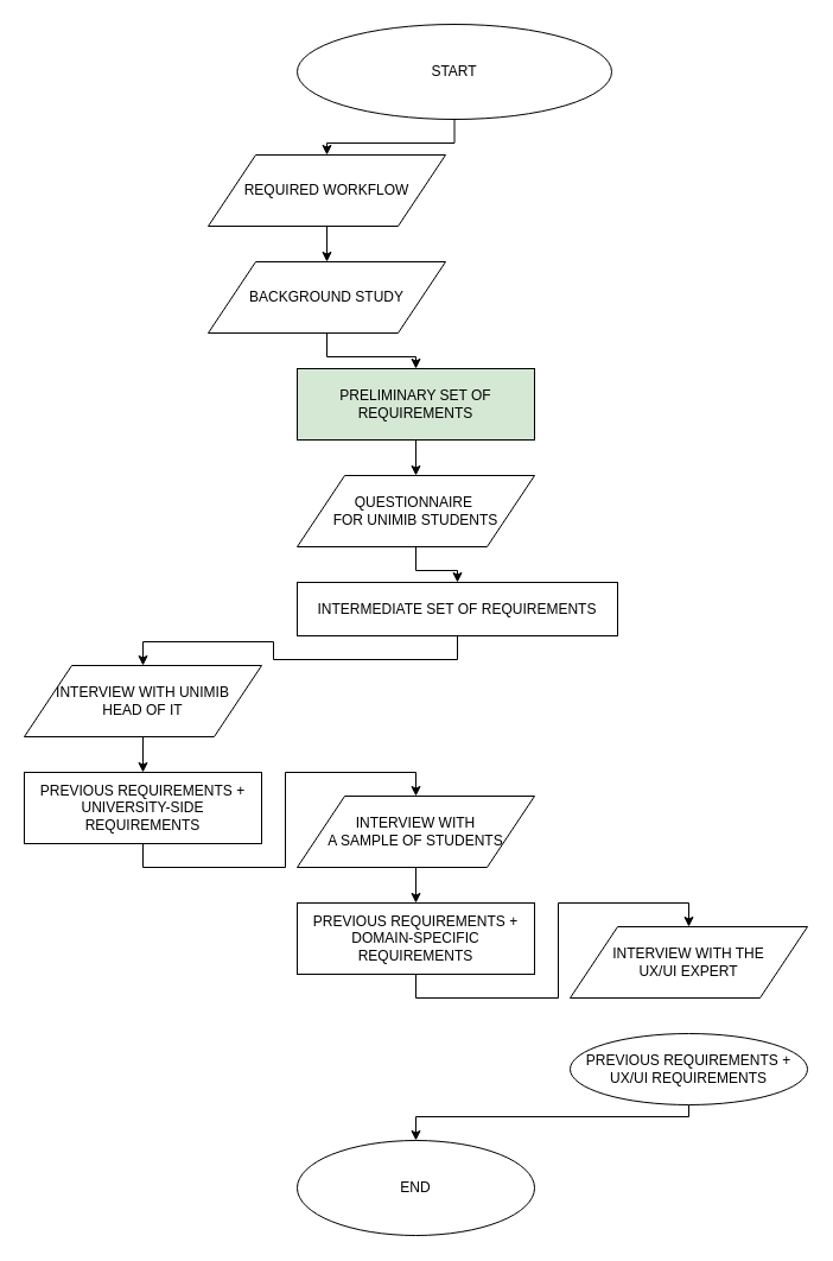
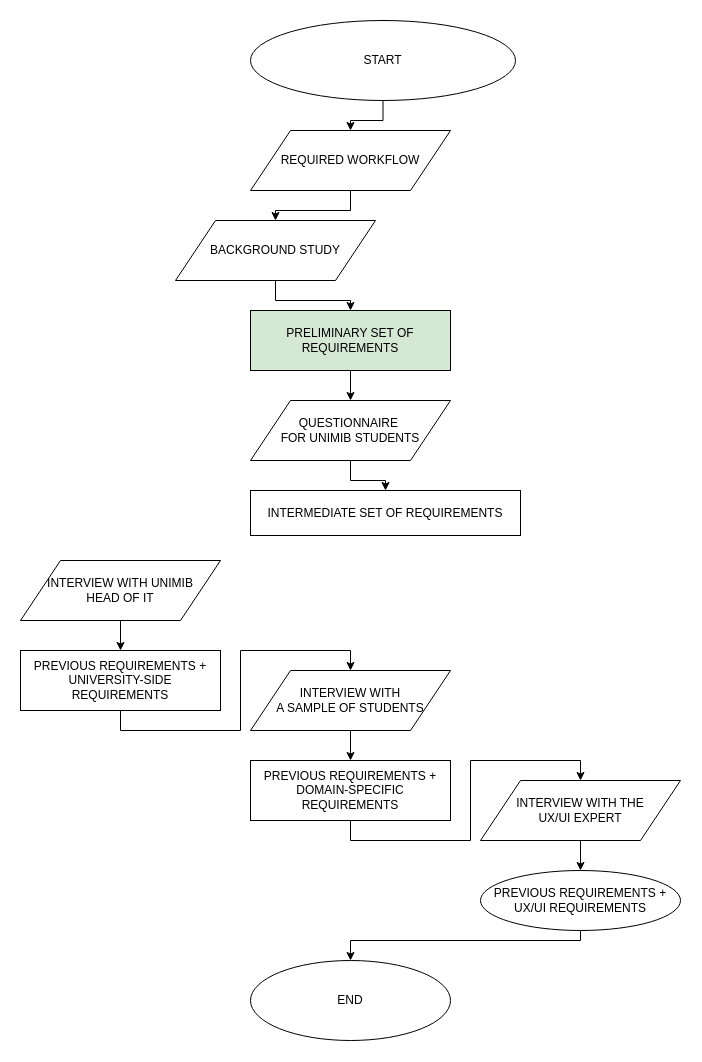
  <mxCell id="0" />
  <mxCell id="1" parent="0" />
  <mxCell id="2" style="edgeStyle=orthogonalEdgeStyle;rounded=0;orthogonalLoop=1;jettySize=auto;html=1;exitX=0.5;exitY=1;exitDx=0;exitDy=0;entryX=0.5;entryY=0;entryDx=0;entryDy=0;" parent="1" source="3" target="5" edge="1"><mxGeometry relative="1" as="geometry" /></mxCell>
  <mxCell id="3" value="START" style="ellipse;whiteSpace=wrap;html=1;" parent="1" vertex="1"><mxGeometry x="250" y="20" width="265" height="80" as="geometry" /></mxCell>
  <mxCell id="4" style="edgeStyle=orthogonalEdgeStyle;rounded=0;orthogonalLoop=1;jettySize=auto;html=1;exitX=0.5;exitY=1;exitDx=0;exitDy=0;entryX=0.5;entryY=0;entryDx=0;entryDy=0;" parent="1" source="5" target="7" edge="1"><mxGeometry relative="1" as="geometry" /></mxCell>
- <mxCell id="5" value="REQUIRED WORKFLOW" style="shape=parallelogram;perimeter=parallelogramPerimeter;whiteSpace=wrap;html=1;" parent="1" vertex="1"><mxGeometry x="175" y="130" width="200" height="60" as="geometry" /></mxCell>
+ <mxCell id="5" value="REQUIRED WORKFLOW" style="shape=parallelogram;perimeter=parallelogramPerimeter;whiteSpace=wrap;html=1;" parent="1" vertex="1"><mxGeometry x="250" y="130" width="200" height="60" as="geometry" /></mxCell>
  <mxCell id="6" style="edgeStyle=orthogonalEdgeStyle;rounded=0;orthogonalLoop=1;jettySize=auto;html=1;exitX=0.5;exitY=1;exitDx=0;exitDy=0;entryX=0.5;entryY=0;entryDx=0;entryDy=0;" parent="1" source="7" target="9" edge="1"><mxGeometry relative="1" as="geometry" /></mxCell>
  <mxCell id="7" value="BACKGROUND STUDY" style="shape=parallelogram;perimeter=parallelogramPerimeter;whiteSpace=wrap;html=1;" parent="1" vertex="1"><mxGeometry x="175" y="220" width="200" height="60" as="geometry" /></mxCell>
  <mxCell id="8" style="edgeStyle=orthogonalEdgeStyle;rounded=0;orthogonalLoop=1;jettySize=auto;html=1;exitX=0.5;exitY=1;exitDx=0;exitDy=0;entryX=0.5;entryY=0;entryDx=0;entryDy=0;" parent="1" source="9" target="11" edge="1"><mxGeometry relative="1" as="geometry" /></mxCell>
  <mxCell id="9" value="PRELIMINARY SET OF REQUIREMENTS" style="rounded=0;whiteSpace=wrap;html=1;fillColor=#d5e8d4;" parent="1" vertex="1"><mxGeometry x="250" y="310" width="200" height="60" as="geometry" /></mxCell>
  <mxCell id="10" style="edgeStyle=orthogonalEdgeStyle;rounded=0;orthogonalLoop=1;jettySize=auto;html=1;exitX=0.5;exitY=1;exitDx=0;exitDy=0;entryX=0.5;entryY=0;entryDx=0;entryDy=0;" parent="1" source="11" target="13" edge="1"><mxGeometry relative="1" as="geometry" /></mxCell>
  <mxCell id="11" value="QUESTIONNAIRE&amp;nbsp;&lt;br&gt;FOR UNIMIB STUDENTS" style="shape=parallelogram;perimeter=parallelogramPerimeter;whiteSpace=wrap;html=1;" parent="1" vertex="1"><mxGeometry x="250" y="400" width="200" height="60" as="geometry" /></mxCell>
- <mxCell id="12" style="edgeStyle=orthogonalEdgeStyle;rounded=0;orthogonalLoop=1;jettySize=auto;html=1;exitX=0.5;exitY=1;exitDx=0;exitDy=0;entryX=0.5;entryY=0;entryDx=0;entryDy=0;" parent="1" source="13" target="15" edge="1"><mxGeometry relative="1" as="geometry" /></mxCell>
  <mxCell id="13" value="INTERMEDIATE SET OF REQUIREMENTS" style="rounded=0;whiteSpace=wrap;html=1;" parent="1" vertex="1"><mxGeometry x="250" y="490" width="270" height="45" as="geometry" /></mxCell>
  <mxCell id="14" style="edgeStyle=orthogonalEdgeStyle;rounded=0;orthogonalLoop=1;jettySize=auto;html=1;exitX=0.5;exitY=1;exitDx=0;exitDy=0;" parent="1" source="15" target="17" edge="1"><mxGeometry relative="1" as="geometry" /></mxCell>
  <mxCell id="15" value="INTERVIEW WITH UNIMIB&lt;br&gt;HEAD OF IT" style="shape=parallelogram;perimeter=parallelogramPerimeter;whiteSpace=wrap;html=1;" parent="1" vertex="1"><mxGeometry x="20" y="560" width="200" height="60" as="geometry" /></mxCell>
  <mxCell id="16" style="edgeStyle=orthogonalEdgeStyle;rounded=0;orthogonalLoop=1;jettySize=auto;html=1;exitX=0.5;exitY=1;exitDx=0;exitDy=0;entryX=0.5;entryY=0;entryDx=0;entryDy=0;" parent="1" source="17" target="19" edge="1"><mxGeometry relative="1" as="geometry" /></mxCell>
  <mxCell id="17" value="PREVIOUS REQUIREMENTS + UNIVERSITY-SIDE REQUIREMENTS" style="rounded=0;whiteSpace=wrap;html=1;" parent="1" vertex="1"><mxGeometry x="20" y="650" width="200" height="60" as="geometry" /></mxCell>
  <mxCell id="18" style="edgeStyle=orthogonalEdgeStyle;rounded=0;orthogonalLoop=1;jettySize=auto;html=1;exitX=0.5;exitY=1;exitDx=0;exitDy=0;entryX=0.5;entryY=0;entryDx=0;entryDy=0;" parent="1" source="19" target="21" edge="1"><mxGeometry relative="1" as="geometry" /></mxCell>
  <mxCell id="19" value="INTERVIEW WITH&lt;br&gt;A SAMPLE OF STUDENTS" style="shape=parallelogram;perimeter=parallelogramPerimeter;whiteSpace=wrap;html=1;" parent="1" vertex="1"><mxGeometry x="250" y="670" width="200" height="60" as="geometry" /></mxCell>
  <mxCell id="20" style="edgeStyle=orthogonalEdgeStyle;rounded=0;orthogonalLoop=1;jettySize=auto;html=1;exitX=0.5;exitY=1;exitDx=0;exitDy=0;entryX=0.5;entryY=0;entryDx=0;entryDy=0;" parent="1" source="21" target="23" edge="1"><mxGeometry relative="1" as="geometry" /></mxCell>
  <mxCell id="21" value="PREVIOUS REQUIREMENTS + DOMAIN-SPECIFIC REQUIREMENTS" style="rounded=0;whiteSpace=wrap;html=1;" parent="1" vertex="1"><mxGeometry x="250" y="760" width="200" height="60" as="geometry" /></mxCell>
+ <mxCell id="22" style="edgeStyle=orthogonalEdgeStyle;rounded=0;orthogonalLoop=1;jettySize=auto;html=1;exitX=0.5;exitY=1;exitDx=0;exitDy=0;entryX=0.5;entryY=0;entryDx=0;entryDy=0;" parent="1" source="23" target="26" edge="1"><mxGeometry relative="1" as="geometry" /></mxCell>
  <mxCell id="23" value="INTERVIEW WITH THE&lt;br&gt;UX/UI EXPERT" style="shape=parallelogram;perimeter=parallelogramPerimeter;whiteSpace=wrap;html=1;" parent="1" vertex="1"><mxGeometry x="480" y="780" width="200" height="60" as="geometry" /></mxCell>
  <mxCell id="24" value="END" style="ellipse;whiteSpace=wrap;html=1;" parent="1" vertex="1"><mxGeometry x="250" y="960" width="200" height="80" as="geometry" /></mxCell>
  <mxCell id="25" style="edgeStyle=orthogonalEdgeStyle;rounded=0;orthogonalLoop=1;jettySize=auto;html=1;exitX=0.5;exitY=1;exitDx=0;exitDy=0;entryX=0.5;entryY=0;entryDx=0;entryDy=0;" parent="1" source="26" target="24" edge="1"><mxGeometry relative="1" as="geometry"><Array as="points"><mxPoint x="580" y="940" /><mxPoint x="350" y="940" /></Array></mxGeometry></mxCell>
  <mxCell id="26" value="PREVIOUS REQUIREMENTS + UX/UI REQUIREMENTS" style="ellipse;whiteSpace=wrap;html=1;" parent="1" vertex="1"><mxGeometry x="480" y="870" width="200" height="60" as="geometry" /></mxCell>
